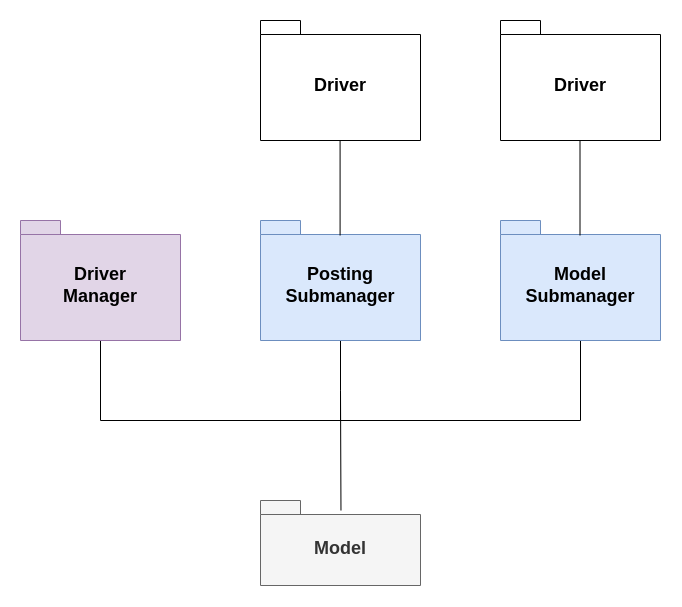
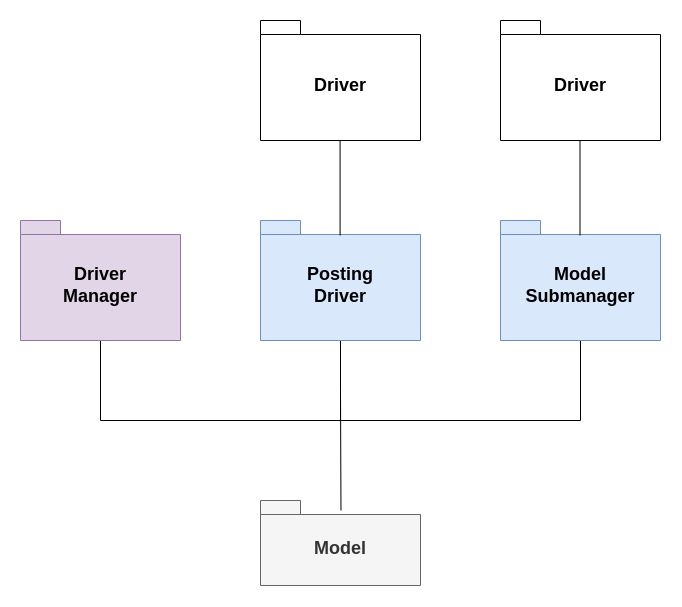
  <mxCell id="0" />
  <mxCell id="1" parent="0" />
  <mxCell id="2" value="Model" style="shape=folder;fontStyle=1;spacingTop=10;tabWidth=40;tabHeight=14;tabPosition=left;html=1;whiteSpace=wrap;color=#808080;fontSize=18;fillColor=#f5f5f5;fontColor=#333333;strokeColor=#666666;" vertex="1" parent="1"><mxGeometry x="260" y="500" width="160" height="85" as="geometry" /></mxCell>
  <mxCell id="3" value="" style="endArrow=none;html=1;rounded=0;entryX=0.5;entryY=1;entryDx=0;entryDy=0;entryPerimeter=0;fontSize=18;" edge="1" parent="1"><mxGeometry width="50" height="50" relative="1" as="geometry"><mxPoint x="340" y="420" as="sourcePoint" /><mxPoint x="340" y="340" as="targetPoint" /><Array as="points"><mxPoint x="340" y="390" /></Array></mxGeometry></mxCell>
  <mxCell id="4" value="" style="endArrow=none;html=1;rounded=0;entryX=0.5;entryY=1;entryDx=0;entryDy=0;entryPerimeter=0;fontSize=18;" edge="1" parent="1"><mxGeometry width="50" height="50" relative="1" as="geometry"><mxPoint x="340" y="420" as="sourcePoint" /><mxPoint x="580" y="340" as="targetPoint" /><Array as="points"><mxPoint x="580" y="420" /></Array></mxGeometry></mxCell>
  <mxCell id="5" value="" style="endArrow=none;html=1;rounded=0;entryX=0.5;entryY=1;entryDx=0;entryDy=0;entryPerimeter=0;fontSize=18;" edge="1" parent="1"><mxGeometry width="50" height="50" relative="1" as="geometry"><mxPoint x="340" y="420" as="sourcePoint" /><mxPoint x="100" y="340" as="targetPoint" /><Array as="points"><mxPoint x="100" y="420" /></Array></mxGeometry></mxCell>
  <mxCell id="6" value="" style="endArrow=none;html=1;rounded=0;exitX=0.503;exitY=0.118;exitDx=0;exitDy=0;exitPerimeter=0;fontSize=18;" edge="1" parent="1" source="2"><mxGeometry width="50" height="50" relative="1" as="geometry"><mxPoint x="340" y="430" as="sourcePoint" /><mxPoint x="340" y="390" as="targetPoint" /></mxGeometry></mxCell>
  <mxCell id="7" value="Driver&lt;div&gt;Manager&lt;/div&gt;" style="shape=folder;fontStyle=1;spacingTop=10;tabWidth=40;tabHeight=14;tabPosition=left;html=1;whiteSpace=wrap;color=#808080;fontSize=18;fillColor=#e1d5e7;strokeColor=#9673a6;" vertex="1" parent="1"><mxGeometry x="20" y="220" width="160" height="120" as="geometry" /></mxCell>
  <mxCell id="8" value="&lt;font&gt;Driver&lt;/font&gt;" style="shape=folder;fontStyle=1;spacingTop=10;tabWidth=40;tabHeight=14;tabPosition=left;html=1;whiteSpace=wrap;fontSize=18;" vertex="1" parent="1"><mxGeometry x="500" y="20" width="160" height="120" as="geometry" /></mxCell>
  <mxCell id="9" value="Model&lt;div&gt;Submanager&lt;/div&gt;" style="shape=folder;fontStyle=1;spacingTop=10;tabWidth=40;tabHeight=14;tabPosition=left;html=1;whiteSpace=wrap;color=#808080;fontSize=18;fillColor=#dae8fc;strokeColor=#6c8ebf;" vertex="1" parent="1"><mxGeometry x="500" y="220" width="160" height="120" as="geometry" /></mxCell>
  <mxCell id="10" value="" style="endArrow=none;html=1;rounded=0;entryX=0.5;entryY=1;entryDx=0;entryDy=0;entryPerimeter=0;exitX=0.5;exitY=0.125;exitDx=0;exitDy=0;exitPerimeter=0;fontSize=18;" edge="1" parent="1"><mxGeometry width="50" height="50" relative="1" as="geometry"><mxPoint x="579.5" y="235" as="sourcePoint" /><mxPoint x="579.5" y="140" as="targetPoint" /></mxGeometry></mxCell>
  <mxCell id="11" value="&lt;font&gt;Driver&lt;/font&gt;" style="shape=folder;fontStyle=1;spacingTop=10;tabWidth=40;tabHeight=14;tabPosition=left;html=1;whiteSpace=wrap;fontSize=18;" vertex="1" parent="1"><mxGeometry x="260" y="20" width="160" height="120" as="geometry" /></mxCell>
- <mxCell id="12" value="Posting&lt;div&gt;Submanager&lt;/div&gt;" style="shape=folder;fontStyle=1;spacingTop=10;tabWidth=40;tabHeight=14;tabPosition=left;html=1;whiteSpace=wrap;color=#808080;fontSize=18;fillColor=#dae8fc;strokeColor=#6c8ebf;" vertex="1" parent="1"><mxGeometry x="260" y="220" width="160" height="120" as="geometry" /></mxCell>
+ <mxCell id="12" value="Posting&lt;div&gt;Driver&lt;/div&gt;" style="shape=folder;fontStyle=1;spacingTop=10;tabWidth=40;tabHeight=14;tabPosition=left;html=1;whiteSpace=wrap;color=#808080;fontSize=18;fillColor=#dae8fc;strokeColor=#6c8ebf;" vertex="1" parent="1"><mxGeometry x="260" y="220" width="160" height="120" as="geometry" /></mxCell>
  <mxCell id="13" value="" style="endArrow=none;html=1;rounded=0;entryX=0.5;entryY=1;entryDx=0;entryDy=0;entryPerimeter=0;exitX=0.5;exitY=0.125;exitDx=0;exitDy=0;exitPerimeter=0;fontSize=18;" edge="1" parent="1"><mxGeometry width="50" height="50" relative="1" as="geometry"><mxPoint x="339.58" y="235" as="sourcePoint" /><mxPoint x="339.58" y="140" as="targetPoint" /></mxGeometry></mxCell>
